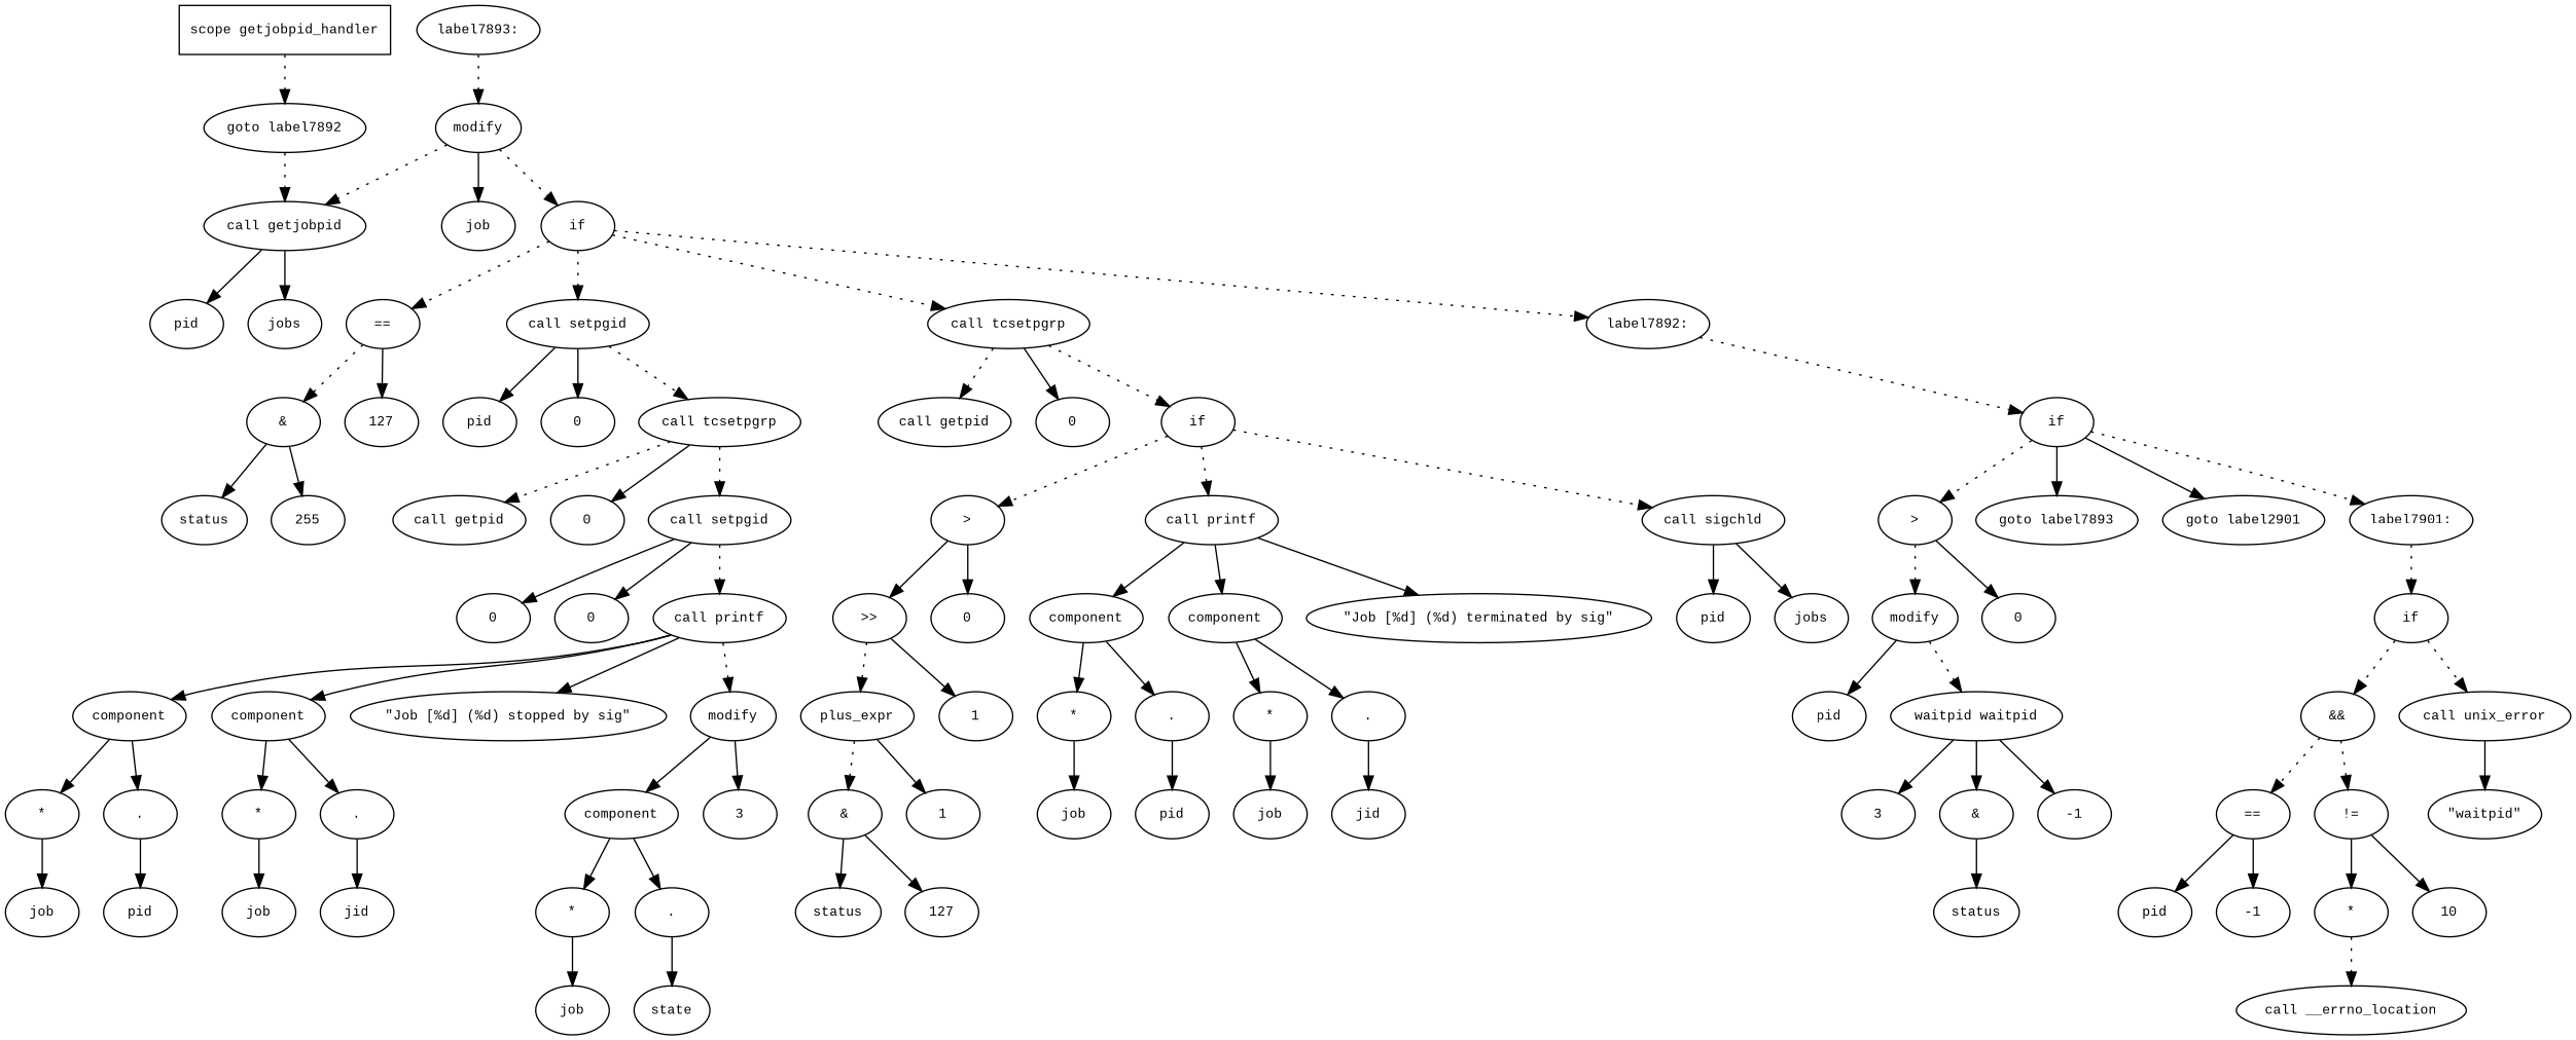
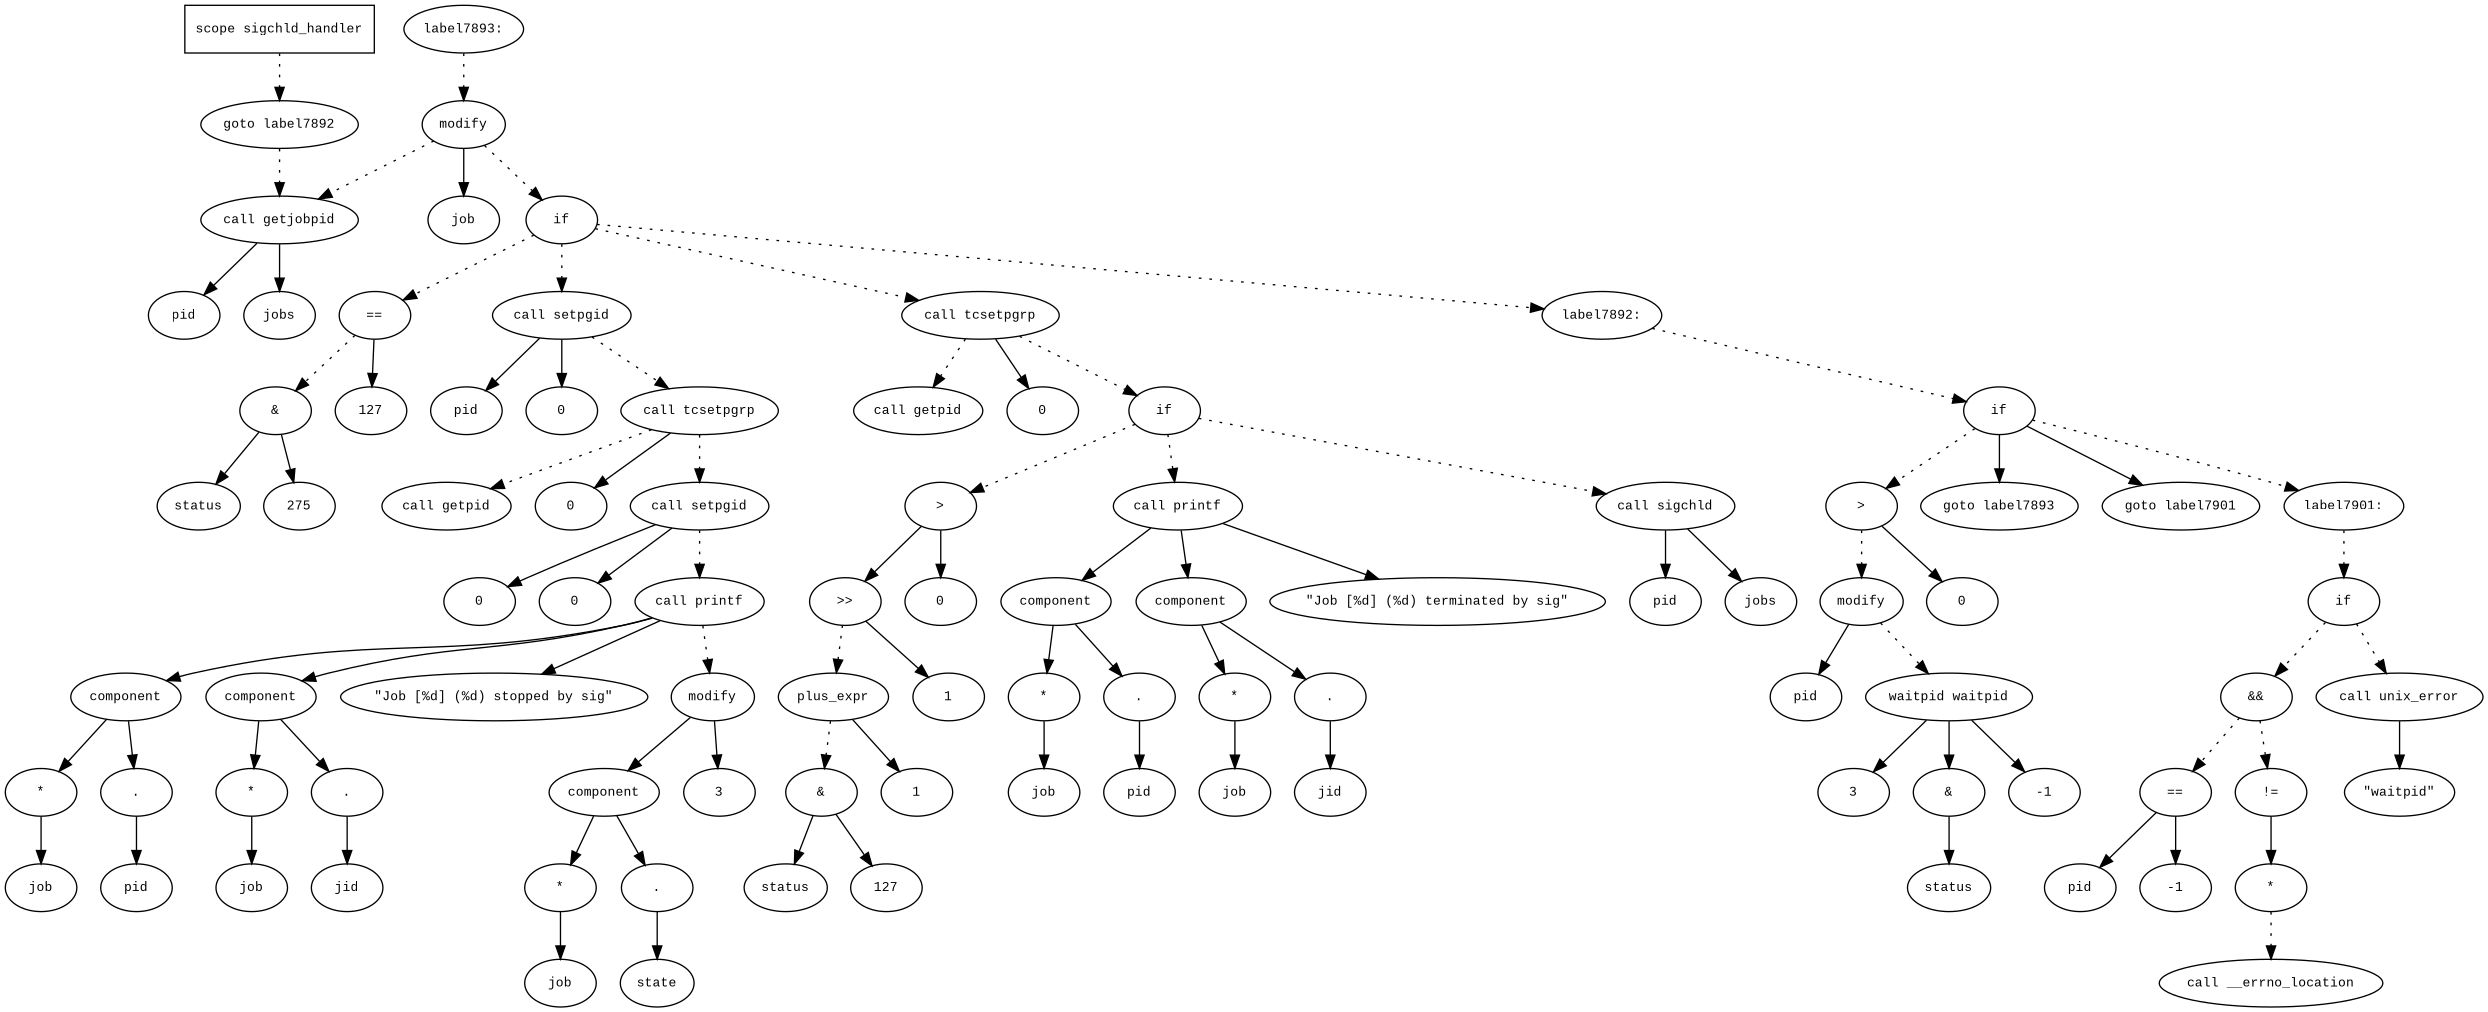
  digraph {
    fontname="Times New Roman"
    fontsize=10
    node [fontname="Courier New" fontsize=10 shape=ellipse]
    edge [fontname="Times New Roman" fontsize=10]
-   n1 [label="scope getjobpid_handler" shape=box]
+   n1 [label="scope sigchld_handler" shape=box]
    n2 [label="goto label7892"]
    n3 [label="call getjobpid"]
    n4 [label="label7893:"]
    n5 [label=modify]
    n6 [label=job]
    n7 [label=if]
    n8 [label=pid]
    n9 [label=jobs]
    n10 [label="=="]
    n11 [label="call setpgid"]
    n12 [label="call tcsetpgrp"]
    n13 [label="label7892:"]
    n14 [label="&"]
    n15 [label=127]
    n16 [label=pid]
    n17 [label=0]
    n18 [label="call tcsetpgrp"]
    n19 [label="call getpid"]
    n20 [label=0]
    n21 [label=if]
    n22 [label=if]
    n23 [label=status]
-   n24 [label=255]
+   n24 [label=275]
    n25 [label="call getpid"]
    n26 [label=0]
    n27 [label="call setpgid"]
    n28 [label=0]
    n29 [label=0]
    n30 [label="call printf"]
    n31 [label=component]
    n32 [label=component]
    n33 [label="\"Job [%d] (%d) stopped by sig\""]
    n34 [label=modify]
    n35 [label="*"]
    n36 [label="."]
    n37 [label="*"]
    n38 [label="."]
    n39 [label=component]
    n40 [label=3]
    n41 [label=job]
    n42 [label=pid]
    n43 [label=job]
    n44 [label=jid]
    n45 [label="*"]
    n46 [label="."]
    n47 [label=job]
    n48 [label=state]
    n49 [label=">"]
    n50 [label="call printf"]
    n51 [label="call sigchld"]
    n52 [label=">>"]
    n53 [label=0]
    n54 [label=component]
    n55 [label=component]
    n56 [label="\"Job [%d] (%d) terminated by sig\""]
    n57 [label=pid]
    n58 [label=jobs]
    n59 [label=plus_expr]
    n60 [label=1]
    n61 [label="&"]
    n62 [label=1]
    n63 [label=status]
    n64 [label=127]
    n65 [label="*"]
    n66 [label="."]
    n67 [label="*"]
    n68 [label="."]
    n69 [label=job]
    n70 [label=pid]
    n71 [label=job]
    n72 [label=jid]
    n73 [label=">"]
    n74 [label="goto label7893"]
-   n75 [label="goto label2901"]
+   n75 [label="goto label7901"]
    n76 [label="label7901:"]
    n77 [label=modify]
    n78 [label=0]
    n79 [label=if]
    n80 [label=pid]
    n81 [label="waitpid waitpid"]
    n82 [label=3]
    n83 [label="&"]
    n84 [label=-1]
    n85 [label=status]
    n86 [label="&&"]
    n87 [label="call unix_error"]
    n88 [label="=="]
    n89 [label="!="]
    n90 [label="\"waitpid\""]
    n91 [label=pid]
    n92 [label=-1]
    n93 [label="*"]
-   n94 [label=10]
    n95 [label="call __errno_location"]
    n1 -> n2 [style=dotted]
    n2 -> n3 [style=dotted]
    n3 -> n8
    n3 -> n9
    n4 -> n5 [style=dotted]
    n5 -> n3 [style=dotted]
    n5 -> n6
    n5 -> n7 [style=dotted]
    n7 -> n10 [style=dotted]
    n7 -> n11 [style=dotted]
    n7 -> n12 [style=dotted]
    n7 -> n13 [style=dotted]
    n10 -> n14 [style=dotted]
    n10 -> n15
    n11 -> n16
    n11 -> n17
    n11 -> n18 [style=dotted]
    n12 -> n19 [style=dotted]
    n12 -> n20
    n12 -> n21 [style=dotted]
    n13 -> n22 [style=dotted]
    n14 -> n23
    n14 -> n24
    n18 -> n25 [style=dotted]
    n18 -> n26
    n18 -> n27 [style=dotted]
    n21 -> n49 [style=dotted]
    n21 -> n50 [style=dotted]
    n21 -> n51 [style=dotted]
    n22 -> n73 [style=dotted]
    n22 -> n74
    n22 -> n75
    n22 -> n76 [style=dotted]
    n27 -> n28
    n27 -> n29
    n27 -> n30 [style=dotted]
    n30 -> n31
    n30 -> n32
    n30 -> n33
    n30 -> n34 [style=dotted]
    n31 -> n35
    n31 -> n36
    n32 -> n37
    n32 -> n38
    n34 -> n39
    n34 -> n40
    n35 -> n41
    n36 -> n42
    n37 -> n43
    n38 -> n44
    n39 -> n45
    n39 -> n46
    n45 -> n47
    n46 -> n48
    n49 -> n52
    n49 -> n53
    n50 -> n54
    n50 -> n55
    n50 -> n56
    n51 -> n57
    n51 -> n58
    n52 -> n59 [style=dotted]
    n52 -> n60
    n54 -> n65
    n54 -> n66
    n55 -> n67
    n55 -> n68
    n59 -> n61 [style=dotted]
    n59 -> n62
    n61 -> n63
    n61 -> n64
    n65 -> n69
    n66 -> n70
    n67 -> n71
    n68 -> n72
    n73 -> n77 [style=dotted]
    n73 -> n78
    n76 -> n79 [style=dotted]
    n77 -> n80
    n77 -> n81 [style=dotted]
    n79 -> n86 [style=dotted]
    n79 -> n87 [style=dotted]
    n81 -> n82
    n81 -> n83
    n81 -> n84
    n83 -> n85
    n86 -> n88 [style=dotted]
    n86 -> n89 [style=dotted]
    n87 -> n90
    n88 -> n91
    n88 -> n92
    n89 -> n93
-   n89 -> n94
    n93 -> n95 [style=dotted]
  }
